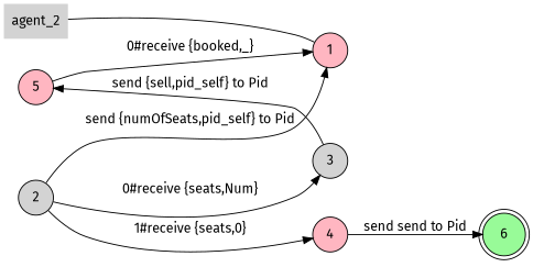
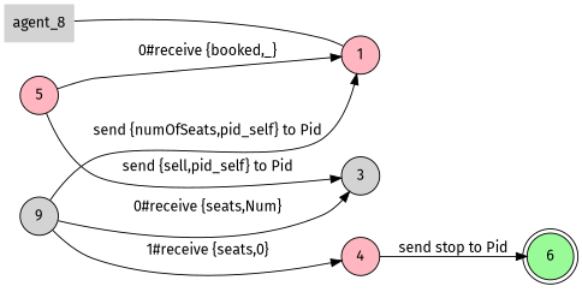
  digraph {
    fontname="Fira Sans"
    rankdir=LR
    node [fillcolor=lightgrey fontname="Fira Sans" shape=circle style=filled]
    edge [fontname="Fira Sans"]
-   n1 [label=agent_2 shape=plaintext]
+   n1 [label=agent_8 shape=plaintext]
    n2 [fillcolor=lightpink label=1]
    n3 [fillcolor=palegreen label=6 shape=doublecircle]
    n4 [label=3]
    n5 [fillcolor=lightpink label=5]
-   n6 [label=2]
+   n6 [label=9]
    n7 [fillcolor=lightpink label=4]
    n1 -> n2 [arrowhead=none]
-   n4 -> n5 [label="send {sell,pid_self} to Pid"]
+   n5 -> n4 [label="send {sell,pid_self} to Pid"]
    n5 -> n2 [label="0#receive {booked,_}"]
    n6 -> n2 [label="send {numOfSeats,pid_self} to Pid"]
    n6 -> n4 [label="0#receive {seats,Num}"]
    n6 -> n7 [label="1#receive {seats,0}"]
-   n7 -> n3 [label="send send to Pid"]
+   n7 -> n3 [label="send stop to Pid"]
  }
